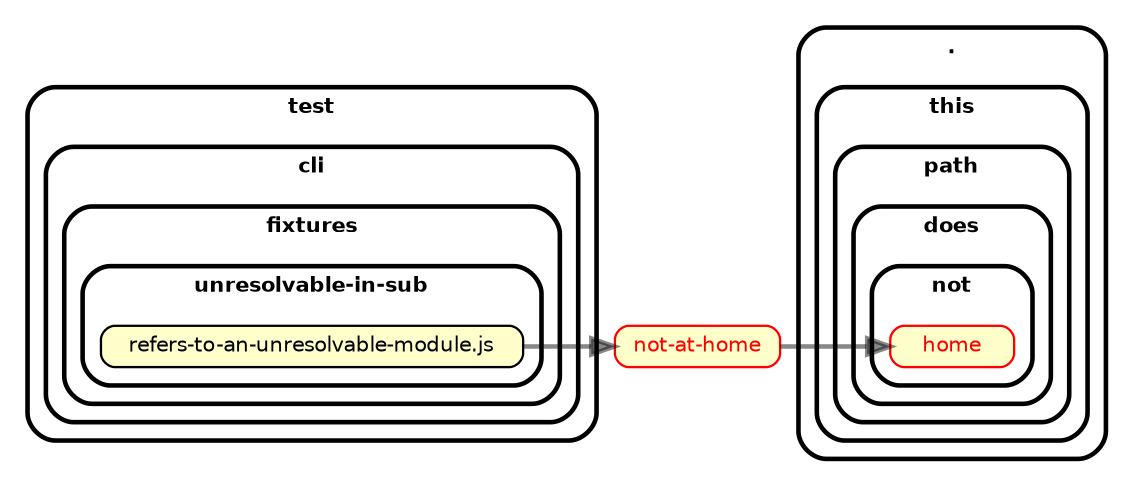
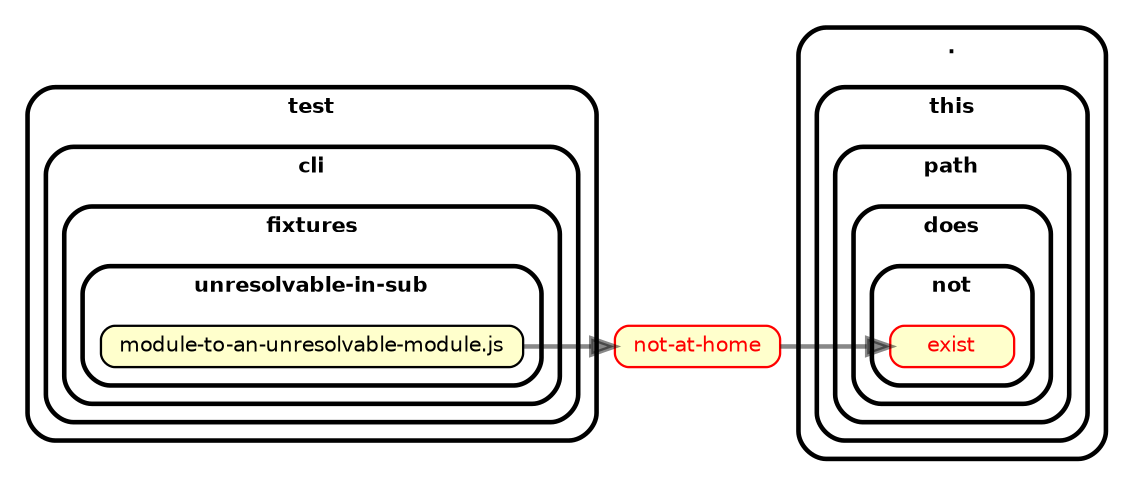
  strict digraph {
    compound=true
    fillcolor="#ffffff"
    fontname="Helvetica-bold"
    fontsize=9
    nodesep=0.16
    ordering=out
    rankdir=LR
    ranksep=0.18
    splines=true
    style="rounded,bold,filled"
    node [color=red fillcolor="#ffffcc" fontcolor=red fontname=Helvetica fontsize=9 shape=box style="rounded, filled"]
    edge [arrowhead=normal color="#00000077" fontname=Helvetica fontsize=9 penwidth=2.0]
-   n1 [height=0.2 label=home]
-   n2 [height=0.2 label="refers-to-an-unresolvable-module.js" color="" fontcolor=""]
+   n1 [height=0.2 label=exist]
+   n2 [height=0.2 label="module-to-an-unresolvable-module.js" color="" fontcolor=""]
    n3 [height=0.2 label="not-at-home"]
    subgraph cluster_1 {
      label="."
      subgraph cluster_2 {
        label=this
        subgraph cluster_3 {
          label=path
          subgraph cluster_4 {
            label=does
            subgraph cluster_5 {
              label=not
              n1
            }
          }
        }
      }
    }
    subgraph cluster_6 {
      label=test
      subgraph cluster_7 {
        label=cli
        subgraph cluster_8 {
          label=fixtures
          subgraph cluster_9 {
            label="unresolvable-in-sub"
            n2
          }
        }
      }
    }
    n2 -> n3
    n3 -> n1
  }
